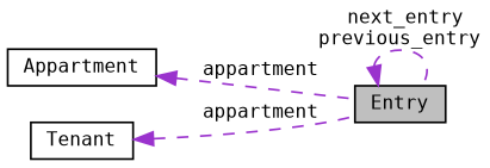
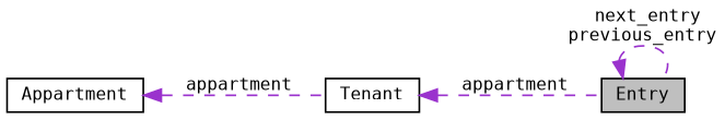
  digraph {
    fontname="DejaVu Sans Mono"
    rankdir=LR
    node [color=black fillcolor=white fontname="DejaVu Sans Mono" fontsize=10 shape=record style=filled]
    edge [color=darkorchid3 dir=back fontname="DejaVu Sans Mono" fontsize=10 labelfontname=Helvetica labelfontsize=10 style=dashed]
    n1 [fillcolor=grey75 fontcolor=black height=0.2 label=Entry width=0.4]
    n2 [height=0.2 label=Appartment width=0.4]
    n3 [height=0.2 label=Tenant width=0.4]
    n1 -> n1 [label=" next_entry\nprevious_entry"]
-   n2 -> n1 [label=" appartment"]
+   n2 -> n3 [label=" appartment"]
    n3 -> n1 [label=" appartment"]
  }
